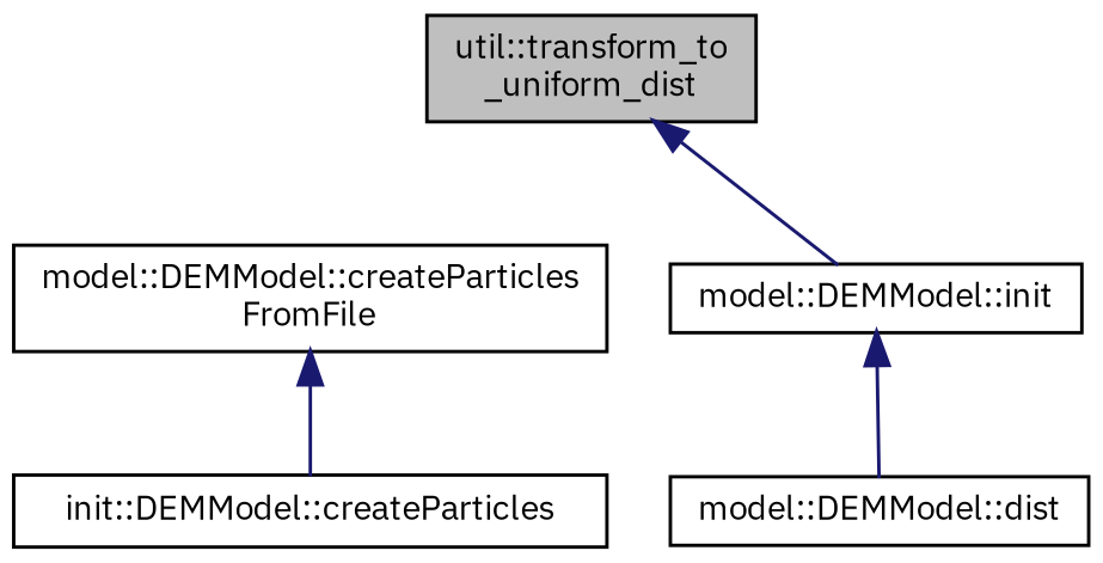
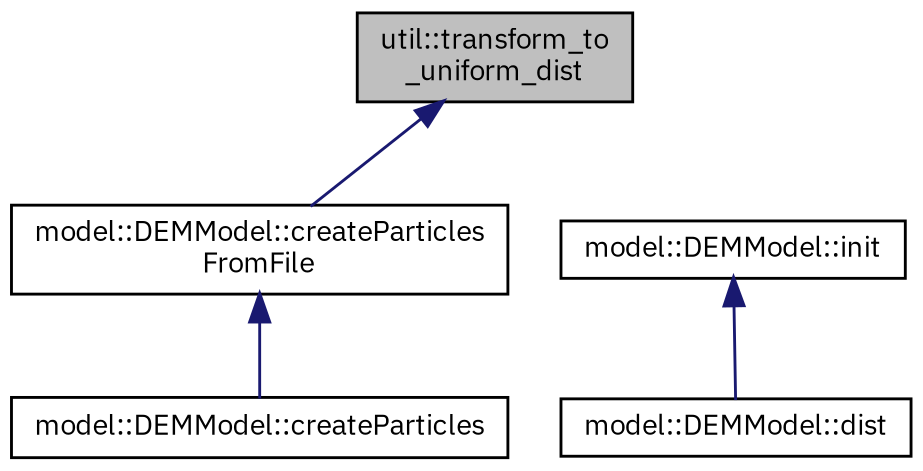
  digraph {
    fontname="IBM Plex Sans"
    rankdir=TB
    node [color=black fillcolor=white fontname="IBM Plex Sans" fontsize=10 shape=record style=filled]
    edge [color=midnightblue dir=back fontname="IBM Plex Sans" fontsize=10 labelfontname=Helvetica labelfontsize=10 style=solid]
    n1 [fillcolor=grey75 fontcolor=black height=0.2 label="util::transform_to\l_uniform_dist" width=0.4]
    n2 [height=0.2 label="model::DEMModel::createParticles\lFromFile" width=0.4]
-   n3 [height=0.2 label="init::DEMModel::createParticles" width=0.4]
+   n3 [height=0.2 label="model::DEMModel::createParticles" width=0.4]
    n4 [height=0.2 label="model::DEMModel::init" width=0.4]
    n5 [height=0.2 label="model::DEMModel::dist" width=0.4]
-   n1 -> n4
+   n1 -> n2
    n2 -> n3
    n4 -> n5
  }
